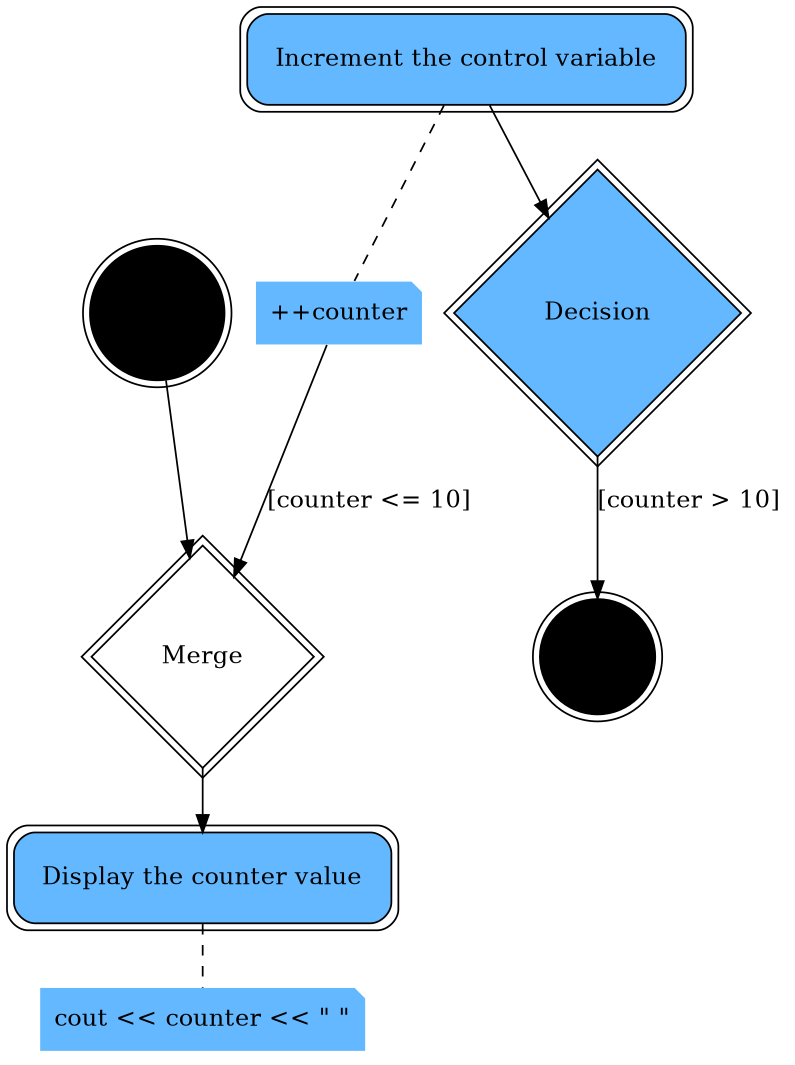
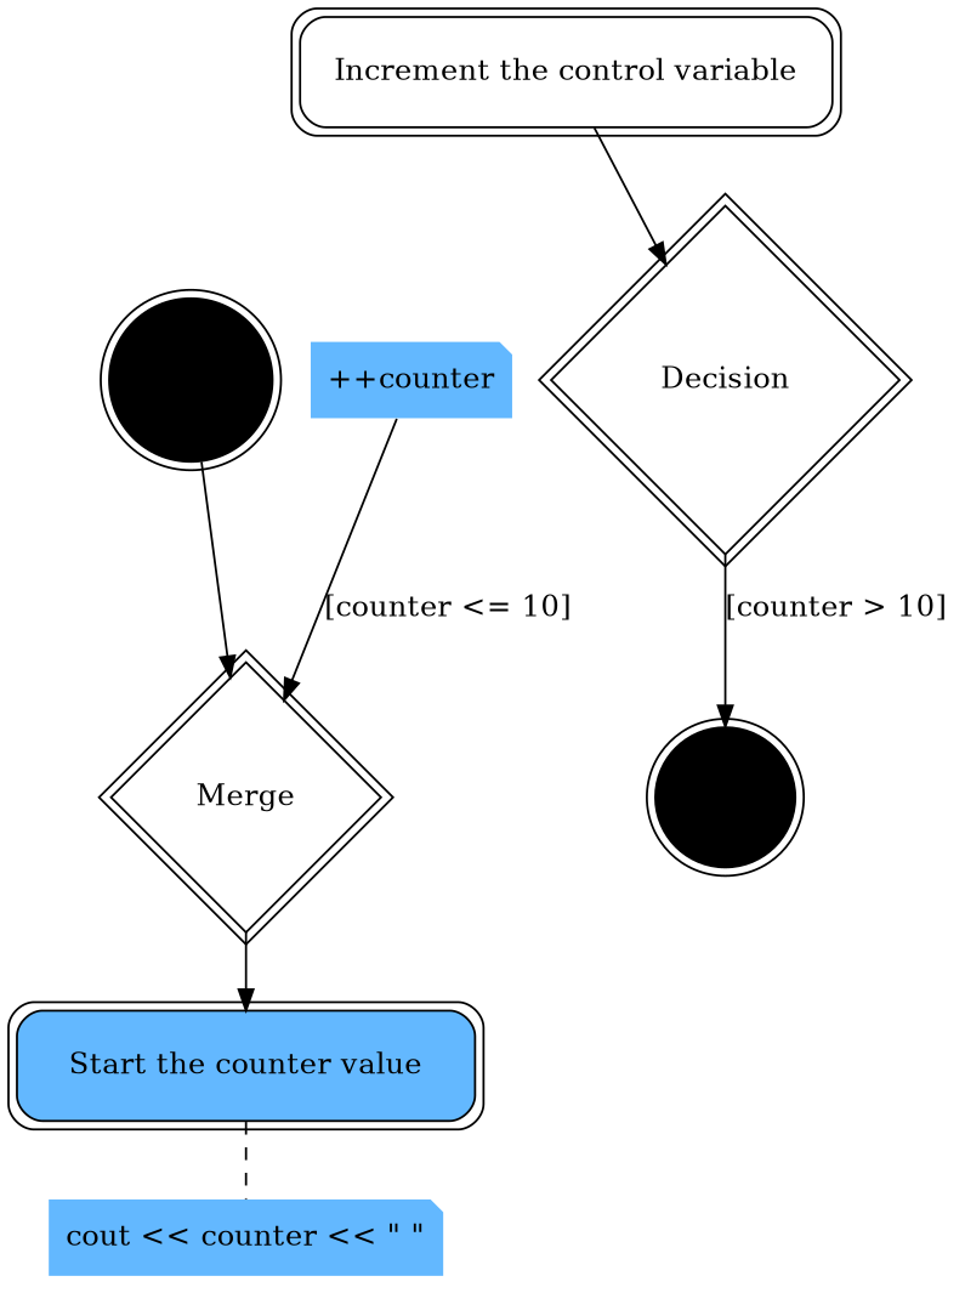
  strict digraph {
    node [fillcolor=steelblue1 orientation=0 peripheries=2 shape=circle style=filled]
    Start [fillcolor=black]
    End [fillcolor=black]
    Merge [fillcolor=white orientation=45 shape=square]
-   Decision [orientation=45 shape=square]
-   n5 [label="Display the counter value" shape=rect style="filled,rounded"]
-   n6 [label="Increment the control variable" shape=rect style="filled,rounded"]
+   Decision [fillcolor=white orientation=45 shape=square]
+   n5 [label="Start the counter value" shape=rect style="filled,rounded"]
+   n6 [fillcolor=white label="Increment the control variable" shape=rect style="filled,rounded"]
    n7 [label="cout << counter << \" \"" peripheries=0 shape=note orientation=""]
    n8 [label="++counter" peripheries=0 shape=note orientation=""]
    subgraph sub_1 {
      Start
      End
      Merge
      Decision
      n5
      n6
    }
    subgraph sub_2 {
      n7
      n8
    }
    Start -> Merge
    Merge -> n5
    Decision -> End [label="[counter > 10]"]
    n5 -> n7 [arrowhead=none style=dashed]
    n6 -> Decision
-   n6 -> n8 [arrowhead=none style=dashed]
    n8 -> Merge [label="[counter <= 10]"]
  }
